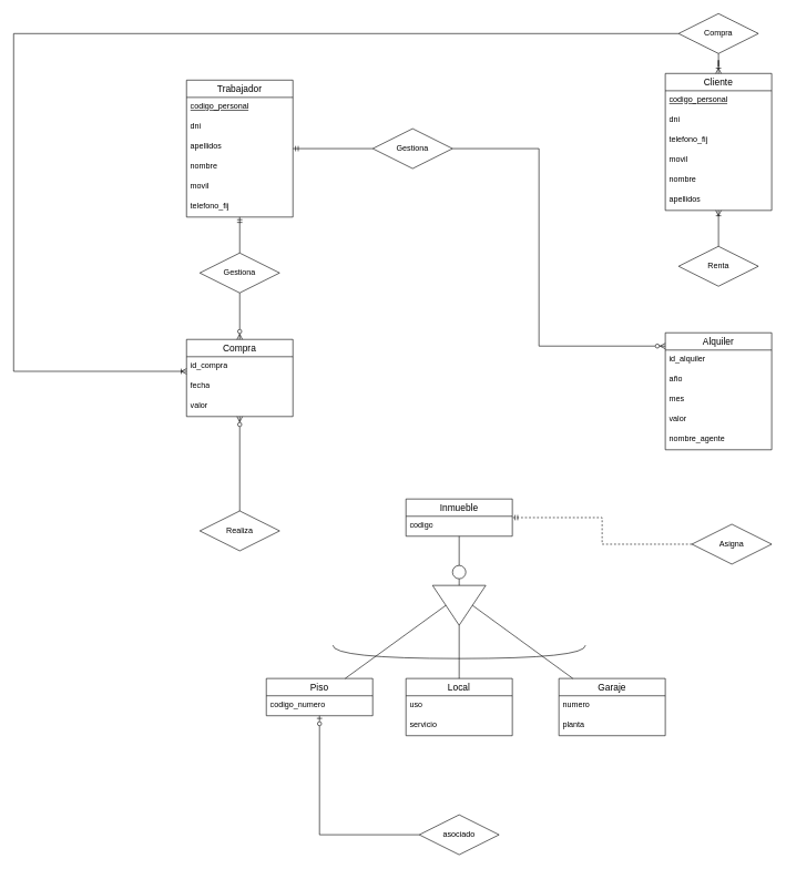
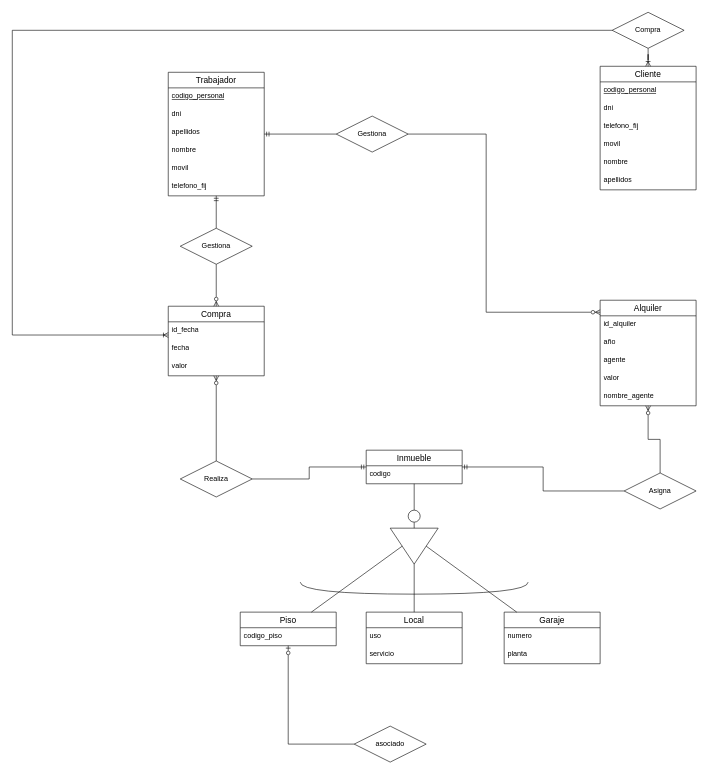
  <mxCell id="0" />
  <mxCell id="1" parent="0" />
  <mxCell id="2" value="Inmueble" style="swimlane;fontStyle=0;childLayout=stackLayout;horizontal=1;startSize=26;horizontalStack=0;resizeParent=1;resizeParentMax=0;resizeLast=0;collapsible=1;marginBottom=0;align=center;fontSize=14;" vertex="1" parent="1"><mxGeometry x="610" y="750" width="160" height="56" as="geometry" /></mxCell>
  <mxCell id="3" value="codigo" style="text;strokeColor=none;fillColor=none;spacingLeft=4;spacingRight=4;overflow=hidden;rotatable=0;points=[[0,0.5],[1,0.5]];portConstraint=eastwest;fontSize=12;whiteSpace=wrap;html=1;" vertex="1" parent="2"><mxGeometry y="26" width="160" height="30" as="geometry" /></mxCell>
  <mxCell id="4" value="Cliente" style="swimlane;fontStyle=0;childLayout=stackLayout;horizontal=1;startSize=26;horizontalStack=0;resizeParent=1;resizeParentMax=0;resizeLast=0;collapsible=1;marginBottom=0;align=center;fontSize=14;" vertex="1" parent="1"><mxGeometry x="1000" y="110" width="160" height="206" as="geometry" /></mxCell>
  <mxCell id="5" value="&lt;u&gt;codigo_personal&lt;/u&gt;" style="text;strokeColor=none;fillColor=none;spacingLeft=4;spacingRight=4;overflow=hidden;rotatable=0;points=[[0,0.5],[1,0.5]];portConstraint=eastwest;fontSize=12;whiteSpace=wrap;html=1;" vertex="1" parent="4"><mxGeometry y="26" width="160" height="30" as="geometry" /></mxCell>
  <mxCell id="6" value="dni" style="text;strokeColor=none;fillColor=none;spacingLeft=4;spacingRight=4;overflow=hidden;rotatable=0;points=[[0,0.5],[1,0.5]];portConstraint=eastwest;fontSize=12;whiteSpace=wrap;html=1;" vertex="1" parent="4"><mxGeometry y="56" width="160" height="30" as="geometry" /></mxCell>
  <mxCell id="7" value="telefono_fij" style="text;strokeColor=none;fillColor=none;spacingLeft=4;spacingRight=4;overflow=hidden;rotatable=0;points=[[0,0.5],[1,0.5]];portConstraint=eastwest;fontSize=12;whiteSpace=wrap;html=1;" vertex="1" parent="4"><mxGeometry y="86" width="160" height="30" as="geometry" /></mxCell>
  <mxCell id="8" value="movil" style="text;strokeColor=none;fillColor=none;spacingLeft=4;spacingRight=4;overflow=hidden;rotatable=0;points=[[0,0.5],[1,0.5]];portConstraint=eastwest;fontSize=12;whiteSpace=wrap;html=1;" vertex="1" parent="4"><mxGeometry y="116" width="160" height="30" as="geometry" /></mxCell>
  <mxCell id="9" value="nombre" style="text;strokeColor=none;fillColor=none;spacingLeft=4;spacingRight=4;overflow=hidden;rotatable=0;points=[[0,0.5],[1,0.5]];portConstraint=eastwest;fontSize=12;whiteSpace=wrap;html=1;" vertex="1" parent="4"><mxGeometry y="146" width="160" height="30" as="geometry" /></mxCell>
  <mxCell id="10" value="apellidos" style="text;strokeColor=none;fillColor=none;spacingLeft=4;spacingRight=4;overflow=hidden;rotatable=0;points=[[0,0.5],[1,0.5]];portConstraint=eastwest;fontSize=12;whiteSpace=wrap;html=1;" vertex="1" parent="4"><mxGeometry y="176" width="160" height="30" as="geometry" /></mxCell>
  <mxCell id="11" value="Trabajador" style="swimlane;fontStyle=0;childLayout=stackLayout;horizontal=1;startSize=26;horizontalStack=0;resizeParent=1;resizeParentMax=0;resizeLast=0;collapsible=1;marginBottom=0;align=center;fontSize=14;" vertex="1" parent="1"><mxGeometry x="280" y="120" width="160" height="206" as="geometry" /></mxCell>
  <mxCell id="12" value="&lt;u&gt;codigo_personal&lt;/u&gt;" style="text;strokeColor=none;fillColor=none;spacingLeft=4;spacingRight=4;overflow=hidden;rotatable=0;points=[[0,0.5],[1,0.5]];portConstraint=eastwest;fontSize=12;whiteSpace=wrap;html=1;" vertex="1" parent="11"><mxGeometry y="26" width="160" height="30" as="geometry" /></mxCell>
  <mxCell id="13" value="dni" style="text;strokeColor=none;fillColor=none;spacingLeft=4;spacingRight=4;overflow=hidden;rotatable=0;points=[[0,0.5],[1,0.5]];portConstraint=eastwest;fontSize=12;whiteSpace=wrap;html=1;" vertex="1" parent="11"><mxGeometry y="56" width="160" height="30" as="geometry" /></mxCell>
  <mxCell id="14" value="apellidos" style="text;strokeColor=none;fillColor=none;spacingLeft=4;spacingRight=4;overflow=hidden;rotatable=0;points=[[0,0.5],[1,0.5]];portConstraint=eastwest;fontSize=12;whiteSpace=wrap;html=1;" vertex="1" parent="11"><mxGeometry y="86" width="160" height="30" as="geometry" /></mxCell>
  <mxCell id="15" value="nombre" style="text;strokeColor=none;fillColor=none;spacingLeft=4;spacingRight=4;overflow=hidden;rotatable=0;points=[[0,0.5],[1,0.5]];portConstraint=eastwest;fontSize=12;whiteSpace=wrap;html=1;" vertex="1" parent="11"><mxGeometry y="116" width="160" height="30" as="geometry" /></mxCell>
  <mxCell id="16" value="movil" style="text;strokeColor=none;fillColor=none;spacingLeft=4;spacingRight=4;overflow=hidden;rotatable=0;points=[[0,0.5],[1,0.5]];portConstraint=eastwest;fontSize=12;whiteSpace=wrap;html=1;" vertex="1" parent="11"><mxGeometry y="146" width="160" height="30" as="geometry" /></mxCell>
  <mxCell id="17" value="telefono_fij" style="text;strokeColor=none;fillColor=none;spacingLeft=4;spacingRight=4;overflow=hidden;rotatable=0;points=[[0,0.5],[1,0.5]];portConstraint=eastwest;fontSize=12;whiteSpace=wrap;html=1;" vertex="1" parent="11"><mxGeometry y="176" width="160" height="30" as="geometry" /></mxCell>
  <mxCell id="18" value="Piso" style="swimlane;fontStyle=0;childLayout=stackLayout;horizontal=1;startSize=26;horizontalStack=0;resizeParent=1;resizeParentMax=0;resizeLast=0;collapsible=1;marginBottom=0;align=center;fontSize=14;" vertex="1" parent="1"><mxGeometry x="400" y="1020" width="160" height="56" as="geometry" /></mxCell>
- <mxCell id="19" value="codigo_numero" style="text;strokeColor=none;fillColor=none;spacingLeft=4;spacingRight=4;overflow=hidden;rotatable=0;points=[[0,0.5],[1,0.5]];portConstraint=eastwest;fontSize=12;whiteSpace=wrap;html=1;" vertex="1" parent="18"><mxGeometry y="26" width="160" height="30" as="geometry" /></mxCell>
+ <mxCell id="19" value="codigo_piso" style="text;strokeColor=none;fillColor=none;spacingLeft=4;spacingRight=4;overflow=hidden;rotatable=0;points=[[0,0.5],[1,0.5]];portConstraint=eastwest;fontSize=12;whiteSpace=wrap;html=1;" vertex="1" parent="18"><mxGeometry y="26" width="160" height="30" as="geometry" /></mxCell>
  <mxCell id="20" value="Local" style="swimlane;fontStyle=0;childLayout=stackLayout;horizontal=1;startSize=26;horizontalStack=0;resizeParent=1;resizeParentMax=0;resizeLast=0;collapsible=1;marginBottom=0;align=center;fontSize=14;" vertex="1" parent="1"><mxGeometry x="610" y="1020" width="160" height="86" as="geometry" /></mxCell>
  <mxCell id="21" value="uso" style="text;strokeColor=none;fillColor=none;spacingLeft=4;spacingRight=4;overflow=hidden;rotatable=0;points=[[0,0.5],[1,0.5]];portConstraint=eastwest;fontSize=12;whiteSpace=wrap;html=1;" vertex="1" parent="20"><mxGeometry y="26" width="160" height="30" as="geometry" /></mxCell>
  <mxCell id="22" value="servicio" style="text;strokeColor=none;fillColor=none;spacingLeft=4;spacingRight=4;overflow=hidden;rotatable=0;points=[[0,0.5],[1,0.5]];portConstraint=eastwest;fontSize=12;whiteSpace=wrap;html=1;" vertex="1" parent="20"><mxGeometry y="56" width="160" height="30" as="geometry" /></mxCell>
  <mxCell id="23" value="Garaje" style="swimlane;fontStyle=0;childLayout=stackLayout;horizontal=1;startSize=26;horizontalStack=0;resizeParent=1;resizeParentMax=0;resizeLast=0;collapsible=1;marginBottom=0;align=center;fontSize=14;" vertex="1" parent="1"><mxGeometry x="840" y="1020" width="160" height="86" as="geometry" /></mxCell>
  <mxCell id="24" value="numero" style="text;strokeColor=none;fillColor=none;spacingLeft=4;spacingRight=4;overflow=hidden;rotatable=0;points=[[0,0.5],[1,0.5]];portConstraint=eastwest;fontSize=12;whiteSpace=wrap;html=1;" vertex="1" parent="23"><mxGeometry y="26" width="160" height="30" as="geometry" /></mxCell>
  <mxCell id="25" value="planta" style="text;strokeColor=none;fillColor=none;spacingLeft=4;spacingRight=4;overflow=hidden;rotatable=0;points=[[0,0.5],[1,0.5]];portConstraint=eastwest;fontSize=12;whiteSpace=wrap;html=1;" vertex="1" parent="23"><mxGeometry y="56" width="160" height="30" as="geometry" /></mxCell>
  <mxCell id="26" value="" style="triangle;whiteSpace=wrap;html=1;rotation=90;" vertex="1" parent="1"><mxGeometry x="660" y="870" width="60" height="80" as="geometry" /></mxCell>
  <mxCell id="27" value="" style="endArrow=none;html=1;rounded=0;" edge="1" parent="1" source="61" target="2"><mxGeometry width="50" height="50" relative="1" as="geometry"><mxPoint x="1090" y="800" as="sourcePoint" /><mxPoint x="1140" y="750" as="targetPoint" /></mxGeometry></mxCell>
  <mxCell id="28" value="" style="endArrow=none;html=1;rounded=0;exitX=0.5;exitY=1;exitDx=0;exitDy=0;" edge="1" parent="1" source="26" target="18"><mxGeometry width="50" height="50" relative="1" as="geometry"><mxPoint x="1090" y="970" as="sourcePoint" /><mxPoint x="1140" y="920" as="targetPoint" /></mxGeometry></mxCell>
  <mxCell id="29" value="" style="endArrow=none;html=1;rounded=0;entryX=1;entryY=0.5;entryDx=0;entryDy=0;exitX=0.5;exitY=0;exitDx=0;exitDy=0;" edge="1" parent="1" source="20" target="26"><mxGeometry width="50" height="50" relative="1" as="geometry"><mxPoint x="930" y="1000" as="sourcePoint" /><mxPoint x="980" y="950" as="targetPoint" /></mxGeometry></mxCell>
  <mxCell id="30" value="" style="endArrow=none;html=1;rounded=0;exitX=0.5;exitY=0;exitDx=0;exitDy=0;" edge="1" parent="1" source="26" target="23"><mxGeometry width="50" height="50" relative="1" as="geometry"><mxPoint x="770" y="1030" as="sourcePoint" /><mxPoint x="820" y="980" as="targetPoint" /></mxGeometry></mxCell>
  <mxCell id="31" style="edgeStyle=orthogonalEdgeStyle;rounded=0;orthogonalLoop=1;jettySize=auto;html=1;endArrow=ERzeroToOne;endFill=0;" edge="1" parent="1" source="32" target="18"><mxGeometry relative="1" as="geometry" /></mxCell>
- <mxCell id="32" value="asociado" style="shape=rhombus;perimeter=rhombusPerimeter;whiteSpace=wrap;html=1;align=center;" vertex="1" parent="1"><mxGeometry x="630" y="1225" width="120" height="60" as="geometry" /></mxCell>
+ <mxCell id="32" value="asociado" style="shape=rhombus;perimeter=rhombusPerimeter;whiteSpace=wrap;html=1;align=center;" vertex="1" parent="1"><mxGeometry x="590" y="1210" width="120" height="60" as="geometry" /></mxCell>
  <mxCell id="33" value="Alquiler" style="swimlane;fontStyle=0;childLayout=stackLayout;horizontal=1;startSize=26;horizontalStack=0;resizeParent=1;resizeParentMax=0;resizeLast=0;collapsible=1;marginBottom=0;align=center;fontSize=14;" vertex="1" parent="1"><mxGeometry x="1000" y="500" width="160" height="176" as="geometry" /></mxCell>
  <mxCell id="34" value="id_alquiler" style="text;strokeColor=none;fillColor=none;spacingLeft=4;spacingRight=4;overflow=hidden;rotatable=0;points=[[0,0.5],[1,0.5]];portConstraint=eastwest;fontSize=12;whiteSpace=wrap;html=1;" vertex="1" parent="33"><mxGeometry y="26" width="160" height="30" as="geometry" /></mxCell>
  <mxCell id="35" value="año" style="text;strokeColor=none;fillColor=none;spacingLeft=4;spacingRight=4;overflow=hidden;rotatable=0;points=[[0,0.5],[1,0.5]];portConstraint=eastwest;fontSize=12;whiteSpace=wrap;html=1;" vertex="1" parent="33"><mxGeometry y="56" width="160" height="30" as="geometry" /></mxCell>
- <mxCell id="36" value="mes" style="text;strokeColor=none;fillColor=none;spacingLeft=4;spacingRight=4;overflow=hidden;rotatable=0;points=[[0,0.5],[1,0.5]];portConstraint=eastwest;fontSize=12;whiteSpace=wrap;html=1;" vertex="1" parent="33"><mxGeometry y="86" width="160" height="30" as="geometry" /></mxCell>
+ <mxCell id="36" value="agente" style="text;strokeColor=none;fillColor=none;spacingLeft=4;spacingRight=4;overflow=hidden;rotatable=0;points=[[0,0.5],[1,0.5]];portConstraint=eastwest;fontSize=12;whiteSpace=wrap;html=1;" vertex="1" parent="33"><mxGeometry y="86" width="160" height="30" as="geometry" /></mxCell>
  <mxCell id="37" value="valor" style="text;strokeColor=none;fillColor=none;spacingLeft=4;spacingRight=4;overflow=hidden;rotatable=0;points=[[0,0.5],[1,0.5]];portConstraint=eastwest;fontSize=12;whiteSpace=wrap;html=1;" vertex="1" parent="33"><mxGeometry y="116" width="160" height="30" as="geometry" /></mxCell>
  <mxCell id="38" value="nombre_agente" style="text;strokeColor=none;fillColor=none;spacingLeft=4;spacingRight=4;overflow=hidden;rotatable=0;points=[[0,0.5],[1,0.5]];portConstraint=eastwest;fontSize=12;whiteSpace=wrap;html=1;" vertex="1" parent="33"><mxGeometry y="146" width="160" height="30" as="geometry" /></mxCell>
  <mxCell id="39" style="edgeStyle=orthogonalEdgeStyle;rounded=0;orthogonalLoop=1;jettySize=auto;html=1;endArrow=ERzeroToMany;endFill=0;" edge="1" parent="1" source="41" target="33"><mxGeometry relative="1" as="geometry"><Array as="points"><mxPoint x="810" y="223" /><mxPoint x="810" y="520" /></Array></mxGeometry></mxCell>
  <mxCell id="40" style="edgeStyle=orthogonalEdgeStyle;rounded=0;orthogonalLoop=1;jettySize=auto;html=1;endArrow=ERmandOne;endFill=0;" edge="1" parent="1" source="41" target="11"><mxGeometry relative="1" as="geometry" /></mxCell>
  <mxCell id="41" value="Gestiona" style="shape=rhombus;perimeter=rhombusPerimeter;whiteSpace=wrap;html=1;align=center;" vertex="1" parent="1"><mxGeometry x="560" y="193" width="120" height="60" as="geometry" /></mxCell>
- <mxCell id="42" style="edgeStyle=orthogonalEdgeStyle;rounded=0;orthogonalLoop=1;jettySize=auto;html=1;endArrow=ERoneToMany;endFill=0;" edge="1" parent="1" source="43" target="4"><mxGeometry relative="1" as="geometry" /></mxCell>
- <mxCell id="43" value="Renta" style="shape=rhombus;perimeter=rhombusPerimeter;whiteSpace=wrap;html=1;align=center;" vertex="1" parent="1"><mxGeometry x="1020" y="370" width="120" height="60" as="geometry" /></mxCell>
  <mxCell id="44" value="Compra" style="swimlane;fontStyle=0;childLayout=stackLayout;horizontal=1;startSize=26;horizontalStack=0;resizeParent=1;resizeParentMax=0;resizeLast=0;collapsible=1;marginBottom=0;align=center;fontSize=14;" vertex="1" parent="1"><mxGeometry x="280" y="510" width="160" height="116" as="geometry" /></mxCell>
- <mxCell id="45" value="id_compra" style="text;strokeColor=none;fillColor=none;spacingLeft=4;spacingRight=4;overflow=hidden;rotatable=0;points=[[0,0.5],[1,0.5]];portConstraint=eastwest;fontSize=12;whiteSpace=wrap;html=1;" vertex="1" parent="44"><mxGeometry y="26" width="160" height="30" as="geometry" /></mxCell>
+ <mxCell id="45" value="id_fecha" style="text;strokeColor=none;fillColor=none;spacingLeft=4;spacingRight=4;overflow=hidden;rotatable=0;points=[[0,0.5],[1,0.5]];portConstraint=eastwest;fontSize=12;whiteSpace=wrap;html=1;" vertex="1" parent="44"><mxGeometry y="26" width="160" height="30" as="geometry" /></mxCell>
  <mxCell id="46" value="fecha" style="text;strokeColor=none;fillColor=none;spacingLeft=4;spacingRight=4;overflow=hidden;rotatable=0;points=[[0,0.5],[1,0.5]];portConstraint=eastwest;fontSize=12;whiteSpace=wrap;html=1;" vertex="1" parent="44"><mxGeometry y="56" width="160" height="30" as="geometry" /></mxCell>
  <mxCell id="47" value="valor" style="text;strokeColor=none;fillColor=none;spacingLeft=4;spacingRight=4;overflow=hidden;rotatable=0;points=[[0,0.5],[1,0.5]];portConstraint=eastwest;fontSize=12;whiteSpace=wrap;html=1;" vertex="1" parent="44"><mxGeometry y="86" width="160" height="30" as="geometry" /></mxCell>
  <mxCell id="48" style="edgeStyle=orthogonalEdgeStyle;rounded=0;orthogonalLoop=1;jettySize=auto;html=1;endArrow=ERmandOne;endFill=0;" edge="1" parent="1" source="50" target="11"><mxGeometry relative="1" as="geometry" /></mxCell>
  <mxCell id="49" style="edgeStyle=orthogonalEdgeStyle;rounded=0;orthogonalLoop=1;jettySize=auto;html=1;entryX=0.5;entryY=0;entryDx=0;entryDy=0;endArrow=ERzeroToMany;endFill=0;" edge="1" parent="1" source="50" target="44"><mxGeometry relative="1" as="geometry" /></mxCell>
  <mxCell id="50" value="Gestiona" style="shape=rhombus;perimeter=rhombusPerimeter;whiteSpace=wrap;html=1;align=center;" vertex="1" parent="1"><mxGeometry x="300" y="380" width="120" height="60" as="geometry" /></mxCell>
  <mxCell id="51" style="edgeStyle=orthogonalEdgeStyle;rounded=0;orthogonalLoop=1;jettySize=auto;html=1;endArrow=ERoneToMany;endFill=0;" edge="1" parent="1" source="53" target="44"><mxGeometry relative="1" as="geometry"><Array as="points"><mxPoint x="20" y="50" /><mxPoint x="20" y="558" /></Array></mxGeometry></mxCell>
  <mxCell id="52" style="edgeStyle=orthogonalEdgeStyle;rounded=0;orthogonalLoop=1;jettySize=auto;html=1;endArrow=ERoneToMany;endFill=0;" edge="1" parent="1" source="53" target="4"><mxGeometry relative="1" as="geometry" /></mxCell>
  <mxCell id="53" value="Compra" style="shape=rhombus;perimeter=rhombusPerimeter;whiteSpace=wrap;html=1;align=center;" vertex="1" parent="1"><mxGeometry x="1020" y="20" width="120" height="60" as="geometry" /></mxCell>
  <mxCell id="54" style="edgeStyle=orthogonalEdgeStyle;rounded=0;orthogonalLoop=1;jettySize=auto;html=1;endArrow=ERzeroToMany;endFill=0;" edge="1" parent="1" source="56" target="44"><mxGeometry relative="1" as="geometry" /></mxCell>
+ <mxCell id="55" style="edgeStyle=orthogonalEdgeStyle;rounded=0;orthogonalLoop=1;jettySize=auto;html=1;endArrow=ERmandOne;endFill=0;" edge="1" parent="1" source="56" target="2"><mxGeometry relative="1" as="geometry" /></mxCell>
  <mxCell id="56" value="Realiza" style="shape=rhombus;perimeter=rhombusPerimeter;whiteSpace=wrap;html=1;align=center;" vertex="1" parent="1"><mxGeometry x="300" y="768" width="120" height="60" as="geometry" /></mxCell>
- <mxCell id="58" style="edgeStyle=orthogonalEdgeStyle;rounded=0;orthogonalLoop=1;jettySize=auto;html=1;endArrow=ERmandOne;endFill=0;dashed=1;" edge="1" parent="1" source="59" target="2"><mxGeometry relative="1" as="geometry" /></mxCell>
+ <mxCell id="57" style="edgeStyle=orthogonalEdgeStyle;rounded=0;orthogonalLoop=1;jettySize=auto;html=1;endArrow=ERzeroToMany;endFill=0;" edge="1" parent="1" source="59" target="33"><mxGeometry relative="1" as="geometry" /></mxCell>
+ <mxCell id="58" style="edgeStyle=orthogonalEdgeStyle;rounded=0;orthogonalLoop=1;jettySize=auto;html=1;endArrow=ERmandOne;endFill=0;" edge="1" parent="1" source="59" target="2"><mxGeometry relative="1" as="geometry" /></mxCell>
  <mxCell id="59" value="Asigna" style="shape=rhombus;perimeter=rhombusPerimeter;whiteSpace=wrap;html=1;align=center;" vertex="1" parent="1"><mxGeometry x="1040" y="788" width="120" height="60" as="geometry" /></mxCell>
  <mxCell id="60" value="" style="endArrow=none;html=1;rounded=0;exitX=0;exitY=0.5;exitDx=0;exitDy=0;" edge="1" parent="1" source="26" target="61"><mxGeometry width="50" height="50" relative="1" as="geometry"><mxPoint x="690" y="880" as="sourcePoint" /><mxPoint x="690" y="806" as="targetPoint" /></mxGeometry></mxCell>
  <mxCell id="61" value="" style="ellipse;whiteSpace=wrap;html=1;aspect=fixed;" vertex="1" parent="1"><mxGeometry x="680" y="850" width="20" height="20" as="geometry" /></mxCell>
  <mxCell id="62" value="" style="endArrow=none;html=1;rounded=0;edgeStyle=orthogonalEdgeStyle;curved=1;" edge="1" parent="1"><mxGeometry width="50" height="50" relative="1" as="geometry"><mxPoint x="500" y="970" as="sourcePoint" /><mxPoint x="880" y="970" as="targetPoint" /><Array as="points"><mxPoint x="500" y="990" /><mxPoint x="880" y="990" /></Array></mxGeometry></mxCell>
